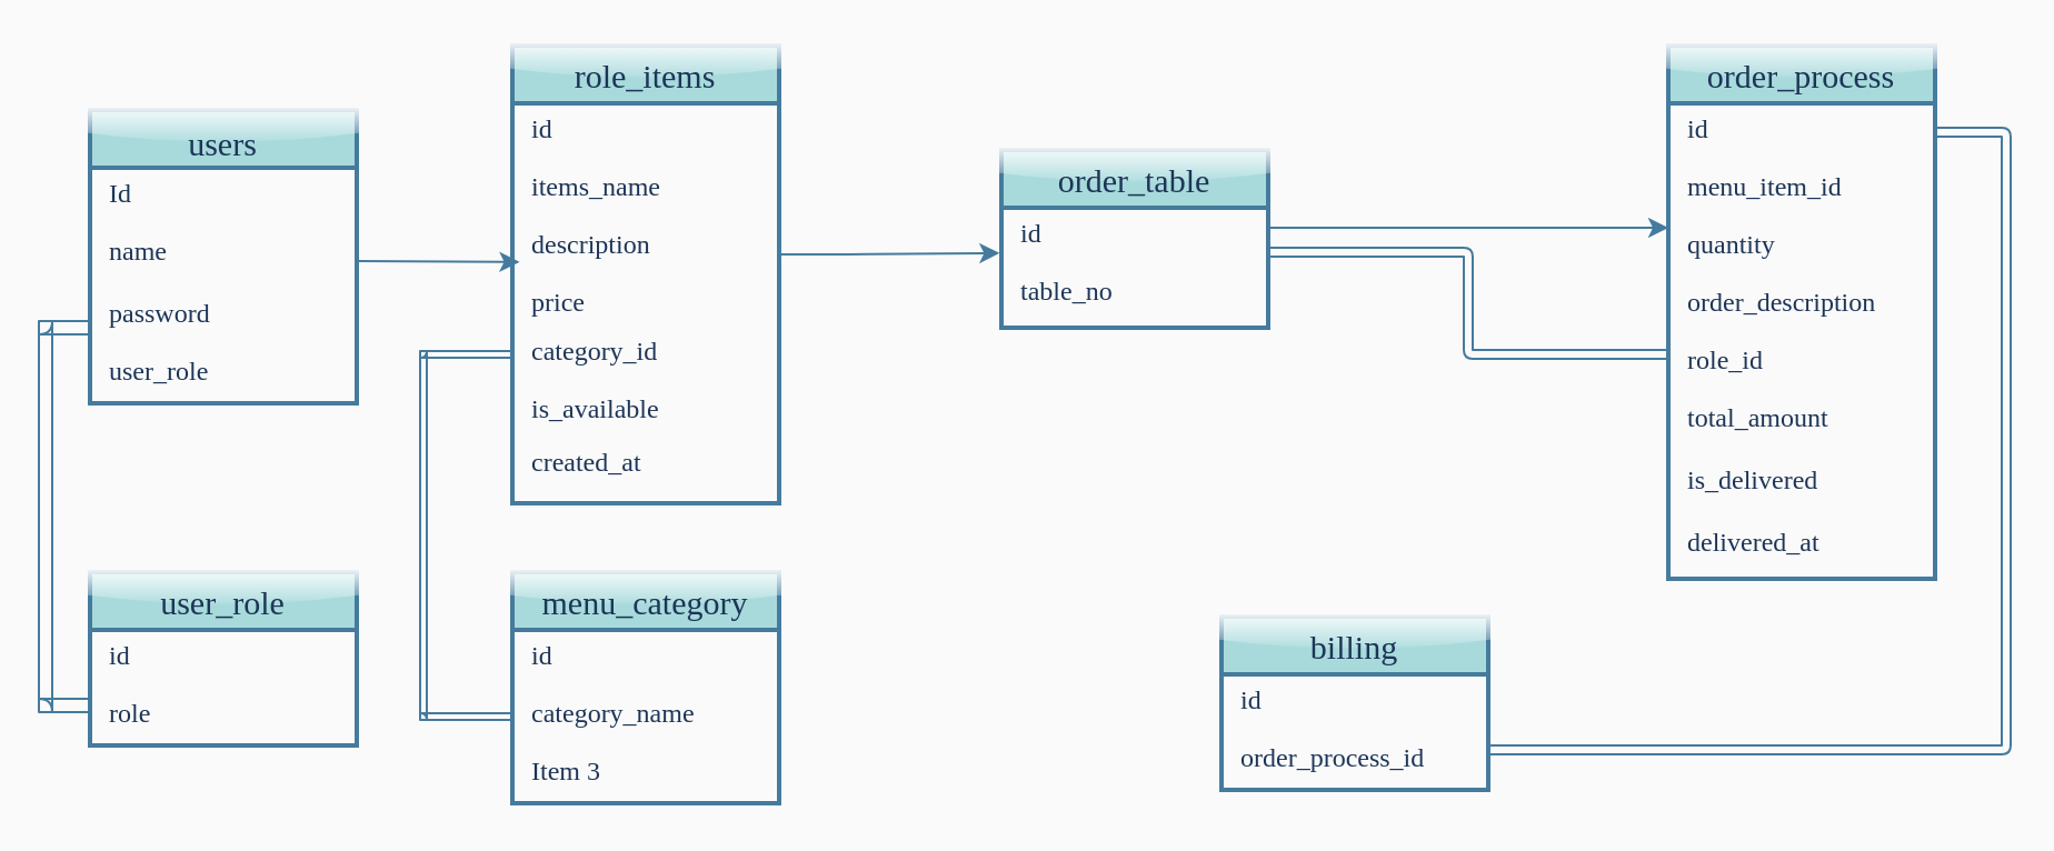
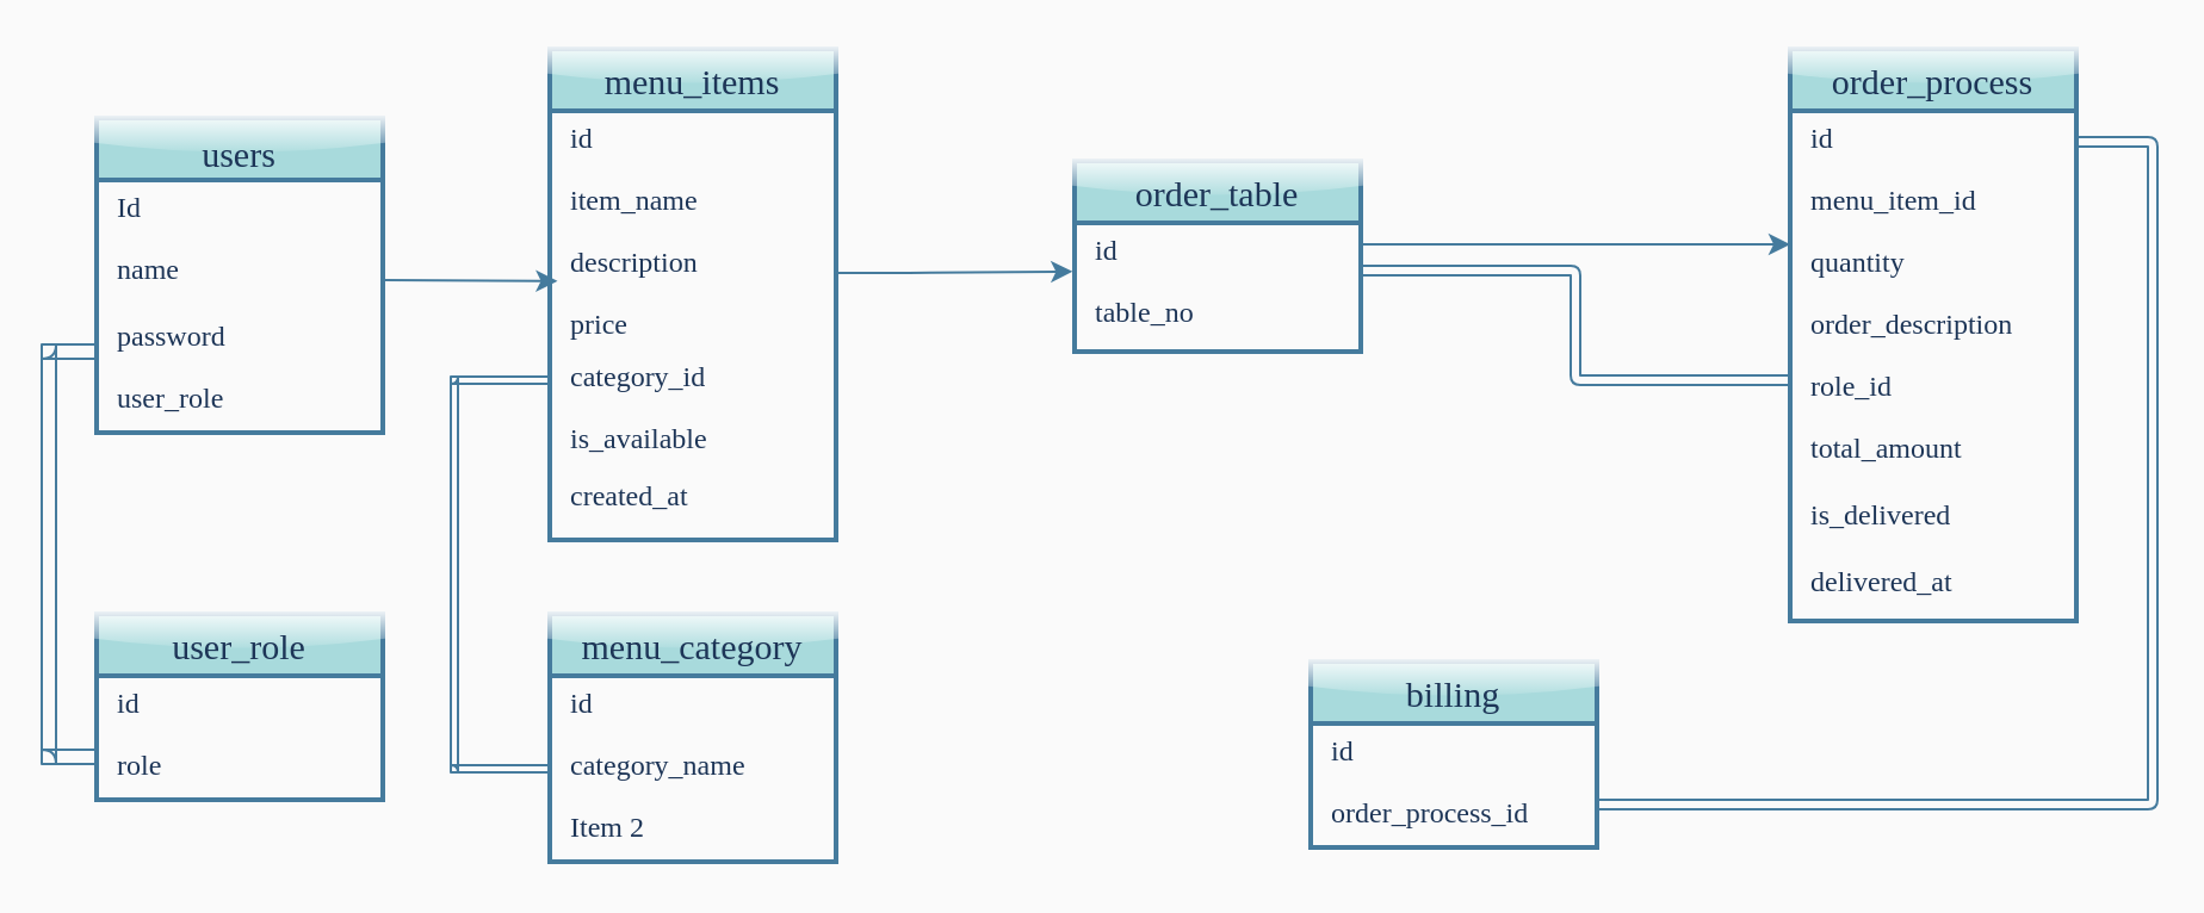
  <mxCell id="0" />
  <mxCell id="1" parent="0" />
  <mxCell id="2" value="users&#10;" style="swimlane;fontStyle=0;childLayout=stackLayout;horizontal=1;startSize=26;horizontalStack=0;resizeParent=1;resizeParentMax=0;resizeLast=0;collapsible=1;marginBottom=0;fontSize=15;verticalAlign=top;strokeWidth=2;fontFamily=Comic Sans MS;flipH=1;shadow=0;glass=1;align=center;swimlaneFillColor=none;strokeColor=#457B9D;fontColor=#1D3557;fillColor=#A8DADC;" vertex="1" parent="1"><mxGeometry x="40" y="49" width="120" height="132" as="geometry" /></mxCell>
  <mxCell id="3" value="Id" style="text;align=left;verticalAlign=top;spacingLeft=7;spacingRight=0;overflow=hidden;rotatable=0;points=[[0,0.5],[1,0.5]];portConstraint=eastwest;strokeWidth=2;fontFamily=Comic Sans MS;flipH=1;shadow=0;glass=1;fontColor=#1D3557;labelBackgroundColor=none;spacingTop=-2;spacingBottom=0;fontSize=12;" vertex="1" parent="2"><mxGeometry y="26" width="120" height="26" as="geometry" /></mxCell>
  <mxCell id="4" value="name" style="text;align=left;verticalAlign=top;spacingLeft=7;spacingRight=0;overflow=hidden;rotatable=0;points=[[0,0.5],[1,0.5]];portConstraint=eastwest;strokeWidth=2;fontFamily=Comic Sans MS;flipH=1;shadow=0;glass=1;fontColor=#1D3557;labelBackgroundColor=none;spacingTop=-2;spacingBottom=0;fontSize=12;" vertex="1" parent="2"><mxGeometry y="52" width="120" height="28" as="geometry" /></mxCell>
  <mxCell id="5" value="password" style="text;align=left;verticalAlign=top;spacingLeft=7;spacingRight=0;overflow=hidden;rotatable=0;points=[[0,0.5],[1,0.5]];portConstraint=eastwest;strokeWidth=2;fontFamily=Comic Sans MS;flipH=1;shadow=0;glass=1;fontColor=#1D3557;labelBackgroundColor=none;spacingTop=-2;spacingBottom=0;fontSize=12;" vertex="1" parent="2"><mxGeometry y="80" width="120" height="26" as="geometry" /></mxCell>
  <mxCell id="6" value="user_role" style="text;align=left;verticalAlign=top;spacingLeft=7;spacingRight=0;overflow=hidden;rotatable=0;points=[[0,0.5],[1,0.5]];portConstraint=eastwest;strokeWidth=2;fontFamily=Comic Sans MS;flipH=1;shadow=0;glass=1;fontColor=#1D3557;labelBackgroundColor=none;spacingTop=-2;spacingBottom=0;fontSize=12;" vertex="1" parent="2"><mxGeometry y="106" width="120" height="26" as="geometry" /></mxCell>
  <mxCell id="7" value="order_table" style="swimlane;fontStyle=0;childLayout=stackLayout;horizontal=1;startSize=26;horizontalStack=0;resizeParent=1;resizeParentMax=0;resizeLast=0;collapsible=1;marginBottom=0;fontSize=15;strokeWidth=2;fontFamily=Comic Sans MS;flipH=1;shadow=0;glass=1;align=center;swimlaneFillColor=none;strokeColor=#457B9D;fontColor=#1D3557;fillColor=#A8DADC;" vertex="1" parent="1"><mxGeometry x="450" y="67" width="120" height="80" as="geometry" /></mxCell>
  <mxCell id="8" value="id" style="text;align=left;verticalAlign=top;spacingLeft=7;spacingRight=0;overflow=hidden;rotatable=0;points=[[0,0.5],[1,0.5]];portConstraint=eastwest;strokeWidth=2;fontFamily=Comic Sans MS;flipH=1;shadow=0;glass=1;fontColor=#1D3557;labelBackgroundColor=none;spacingTop=-2;spacingBottom=0;fontSize=12;" vertex="1" parent="7"><mxGeometry y="26" width="120" height="26" as="geometry" /></mxCell>
  <mxCell id="9" value="table_no" style="text;align=left;verticalAlign=top;spacingLeft=7;spacingRight=0;overflow=hidden;rotatable=0;points=[[0,0.5],[1,0.5]];portConstraint=eastwest;strokeWidth=2;fontFamily=Comic Sans MS;flipH=1;shadow=0;glass=1;fontColor=#1D3557;labelBackgroundColor=none;spacingTop=-2;spacingBottom=0;fontSize=12;" vertex="1" parent="7"><mxGeometry y="52" width="120" height="28" as="geometry" /></mxCell>
  <mxCell id="10" value="menu_category" style="swimlane;fontStyle=0;childLayout=stackLayout;horizontal=1;startSize=26;horizontalStack=0;resizeParent=1;resizeParentMax=0;resizeLast=0;collapsible=1;marginBottom=0;fontSize=15;strokeWidth=2;fontFamily=Comic Sans MS;flipH=1;shadow=0;glass=1;align=center;swimlaneFillColor=none;strokeColor=#457B9D;fontColor=#1D3557;fillColor=#A8DADC;" vertex="1" parent="1"><mxGeometry x="230" y="257" width="120" height="104" as="geometry" /></mxCell>
  <mxCell id="11" value="id" style="text;align=left;verticalAlign=top;spacingLeft=7;spacingRight=0;overflow=hidden;rotatable=0;points=[[0,0.5],[1,0.5]];portConstraint=eastwest;strokeWidth=2;fontFamily=Comic Sans MS;flipH=1;shadow=0;glass=1;fontColor=#1D3557;labelBackgroundColor=none;spacingTop=-2;spacingBottom=0;fontSize=12;" vertex="1" parent="10"><mxGeometry y="26" width="120" height="26" as="geometry" /></mxCell>
  <mxCell id="12" value="category_name" style="text;align=left;verticalAlign=top;spacingLeft=7;spacingRight=0;overflow=hidden;rotatable=0;points=[[0,0.5],[1,0.5]];portConstraint=eastwest;strokeWidth=2;fontFamily=Comic Sans MS;flipH=1;shadow=0;glass=1;fontColor=#1D3557;labelBackgroundColor=none;spacingTop=-2;spacingBottom=0;fontSize=12;" vertex="1" parent="10"><mxGeometry y="52" width="120" height="26" as="geometry" /></mxCell>
- <mxCell id="13" value="Item 3" style="text;align=left;verticalAlign=top;spacingLeft=7;spacingRight=0;overflow=hidden;rotatable=0;points=[[0,0.5],[1,0.5]];portConstraint=eastwest;strokeWidth=2;fontFamily=Comic Sans MS;flipH=1;shadow=0;glass=1;fontColor=#1D3557;labelBackgroundColor=none;spacingTop=-2;spacingBottom=0;fontSize=12;" vertex="1" parent="10"><mxGeometry y="78" width="120" height="26" as="geometry" /></mxCell>
+ <mxCell id="13" value="Item 2" style="text;align=left;verticalAlign=top;spacingLeft=7;spacingRight=0;overflow=hidden;rotatable=0;points=[[0,0.5],[1,0.5]];portConstraint=eastwest;strokeWidth=2;fontFamily=Comic Sans MS;flipH=1;shadow=0;glass=1;fontColor=#1D3557;labelBackgroundColor=none;spacingTop=-2;spacingBottom=0;fontSize=12;" vertex="1" parent="10"><mxGeometry y="78" width="120" height="26" as="geometry" /></mxCell>
  <mxCell id="14" value="user_role" style="swimlane;fontStyle=0;childLayout=stackLayout;horizontal=1;startSize=26;horizontalStack=0;resizeParent=1;resizeParentMax=0;resizeLast=0;collapsible=1;marginBottom=0;fontSize=15;strokeWidth=2;fontFamily=Comic Sans MS;flipH=1;shadow=0;glass=1;arcSize=0;align=center;swimlaneFillColor=none;strokeColor=#457B9D;fontColor=#1D3557;fillColor=#A8DADC;" vertex="1" parent="1"><mxGeometry x="40" y="257" width="120" height="78" as="geometry" /></mxCell>
  <mxCell id="15" value="id" style="text;align=left;verticalAlign=top;spacingLeft=7;spacingRight=0;overflow=hidden;rotatable=0;points=[[0,0.5],[1,0.5]];portConstraint=eastwest;strokeWidth=2;fontFamily=Comic Sans MS;flipH=1;shadow=0;glass=1;fontColor=#1D3557;labelBackgroundColor=none;spacingTop=-2;spacingBottom=0;fontSize=12;" vertex="1" parent="14"><mxGeometry y="26" width="120" height="26" as="geometry" /></mxCell>
  <mxCell id="16" value="role" style="text;align=left;verticalAlign=top;spacingLeft=7;spacingRight=0;overflow=hidden;rotatable=0;points=[[0,0.5],[1,0.5]];portConstraint=eastwest;strokeWidth=2;fontFamily=Comic Sans MS;flipH=1;shadow=0;glass=1;fontColor=#1D3557;labelBackgroundColor=none;spacingTop=-2;spacingBottom=0;fontSize=12;" vertex="1" parent="14"><mxGeometry y="52" width="120" height="26" as="geometry" /></mxCell>
  <mxCell id="17" value="billing" style="swimlane;fontStyle=0;childLayout=stackLayout;horizontal=1;startSize=26;horizontalStack=0;resizeParent=1;resizeParentMax=0;resizeLast=0;collapsible=1;marginBottom=0;fontSize=15;strokeWidth=2;fontFamily=Comic Sans MS;flipH=1;shadow=0;glass=1;align=center;swimlaneFillColor=none;strokeColor=#457B9D;fontColor=#1D3557;fillColor=#A8DADC;" vertex="1" parent="1"><mxGeometry x="549" y="277" width="120" height="78" as="geometry" /></mxCell>
  <mxCell id="18" value="id" style="text;align=left;verticalAlign=top;spacingLeft=7;spacingRight=0;overflow=hidden;rotatable=0;points=[[0,0.5],[1,0.5]];portConstraint=eastwest;strokeWidth=2;fontFamily=Comic Sans MS;flipH=1;shadow=0;glass=1;fontColor=#1D3557;labelBackgroundColor=none;spacingTop=-2;spacingBottom=0;fontSize=12;" vertex="1" parent="17"><mxGeometry y="26" width="120" height="26" as="geometry" /></mxCell>
  <mxCell id="19" value="order_process_id" style="text;align=left;verticalAlign=top;spacingLeft=7;spacingRight=0;overflow=hidden;rotatable=0;points=[[0,0.5],[1,0.5]];portConstraint=eastwest;strokeWidth=2;fontFamily=Comic Sans MS;flipH=1;shadow=0;glass=1;fontColor=#1D3557;labelBackgroundColor=none;spacingTop=-2;spacingBottom=0;fontSize=12;" vertex="1" parent="17"><mxGeometry y="52" width="120" height="26" as="geometry" /></mxCell>
  <mxCell id="20" value="order_process" style="swimlane;fontStyle=0;childLayout=stackLayout;horizontal=1;startSize=26;horizontalStack=0;resizeParent=1;resizeParentMax=0;resizeLast=0;collapsible=1;marginBottom=0;fontSize=15;strokeWidth=2;fontFamily=Comic Sans MS;flipH=1;shadow=0;glass=1;align=center;swimlaneFillColor=none;strokeColor=#457B9D;fontColor=#1D3557;fillColor=#A8DADC;" vertex="1" parent="1"><mxGeometry x="750" y="20" width="120" height="240" as="geometry" /></mxCell>
  <mxCell id="21" value="id&#10;" style="text;align=left;verticalAlign=top;spacingLeft=7;spacingRight=0;overflow=hidden;rotatable=0;points=[[0,0.5],[1,0.5]];portConstraint=eastwest;strokeWidth=2;fontFamily=Comic Sans MS;flipH=1;shadow=0;glass=1;fontColor=#1D3557;labelBackgroundColor=none;spacingTop=-2;spacingBottom=0;fontSize=12;" vertex="1" parent="20"><mxGeometry y="26" width="120" height="26" as="geometry" /></mxCell>
  <mxCell id="22" value="menu_item_id" style="text;align=left;verticalAlign=top;spacingLeft=7;spacingRight=0;overflow=hidden;rotatable=0;points=[[0,0.5],[1,0.5]];portConstraint=eastwest;strokeWidth=2;fontFamily=Comic Sans MS;flipH=1;shadow=0;glass=1;fontColor=#1D3557;labelBackgroundColor=none;spacingTop=-2;spacingBottom=0;fontSize=12;" vertex="1" parent="20"><mxGeometry y="52" width="120" height="26" as="geometry" /></mxCell>
  <mxCell id="23" value="quantity" style="text;align=left;verticalAlign=top;spacingLeft=7;spacingRight=0;overflow=hidden;rotatable=0;points=[[0,0.5],[1,0.5]];portConstraint=eastwest;strokeWidth=2;fontFamily=Comic Sans MS;flipH=1;shadow=0;glass=1;fontColor=#1D3557;labelBackgroundColor=none;spacingTop=-2;spacingBottom=0;fontSize=12;" vertex="1" parent="20"><mxGeometry y="78" width="120" height="26" as="geometry" /></mxCell>
  <mxCell id="24" value="order_description" style="text;align=left;verticalAlign=top;spacingLeft=7;spacingRight=0;overflow=hidden;rotatable=0;points=[[0,0.5],[1,0.5]];portConstraint=eastwest;strokeWidth=2;fontFamily=Comic Sans MS;flipH=1;shadow=0;glass=1;fontColor=#1D3557;labelBackgroundColor=none;spacingTop=-2;spacingBottom=0;fontSize=12;" vertex="1" parent="20"><mxGeometry y="104" width="120" height="26" as="geometry" /></mxCell>
  <mxCell id="25" value="role_id" style="text;align=left;verticalAlign=top;spacingLeft=7;spacingRight=0;overflow=hidden;rotatable=0;points=[[0,0.5],[1,0.5]];portConstraint=eastwest;strokeWidth=2;fontFamily=Comic Sans MS;flipH=1;shadow=0;glass=1;fontColor=#1D3557;labelBackgroundColor=none;spacingTop=-2;spacingBottom=0;fontSize=12;" vertex="1" parent="20"><mxGeometry y="130" width="120" height="26" as="geometry" /></mxCell>
  <mxCell id="26" value="total_amount" style="text;align=left;verticalAlign=top;spacingLeft=7;spacingRight=0;overflow=hidden;rotatable=0;points=[[0,0.5],[1,0.5]];portConstraint=eastwest;strokeWidth=2;fontFamily=Comic Sans MS;flipH=1;shadow=0;glass=1;fontColor=#1D3557;labelBackgroundColor=none;spacingTop=-2;spacingBottom=0;fontSize=12;" vertex="1" parent="20"><mxGeometry y="156" width="120" height="28" as="geometry" /></mxCell>
  <mxCell id="27" value="is_delivered" style="text;align=left;verticalAlign=top;spacingLeft=7;spacingRight=0;overflow=hidden;rotatable=0;points=[[0,0.5],[1,0.5]];portConstraint=eastwest;strokeWidth=2;fontFamily=Comic Sans MS;flipH=1;shadow=0;glass=1;fontColor=#1D3557;labelBackgroundColor=none;spacingTop=-2;spacingBottom=0;fontSize=12;" vertex="1" parent="20"><mxGeometry y="184" width="120" height="28" as="geometry" /></mxCell>
  <mxCell id="28" value="delivered_at" style="text;align=left;verticalAlign=top;spacingLeft=7;spacingRight=0;overflow=hidden;rotatable=0;points=[[0,0.5],[1,0.5]];portConstraint=eastwest;strokeWidth=2;fontFamily=Comic Sans MS;flipH=1;shadow=0;glass=1;fontColor=#1D3557;labelBackgroundColor=none;spacingTop=-2;spacingBottom=0;fontSize=12;" vertex="1" parent="20"><mxGeometry y="212" width="120" height="28" as="geometry" /></mxCell>
  <mxCell id="29" value="" style="edgeStyle=none;orthogonalLoop=1;jettySize=auto;fontFamily=Comic Sans MS;fontSize=12;startSize=26;labelBackgroundColor=none;strokeColor=#457B9D;fontColor=#1D3557;align=left;spacingTop=-2;spacingRight=0;spacingBottom=0;spacingLeft=7;shadow=0;" edge="1" parent="1"><mxGeometry relative="1" as="geometry"><mxPoint x="750" y="102" as="targetPoint" /><mxPoint x="570" y="102" as="sourcePoint" /></mxGeometry></mxCell>
  <mxCell id="30" value="" style="edgeStyle=orthogonalEdgeStyle;orthogonalLoop=1;jettySize=auto;entryX=1.007;entryY=0.785;entryDx=0;entryDy=0;entryPerimeter=0;fontColor=#1D3557;strokeColor=#457B9D;fillColor=#A8DADC;align=left;labelBackgroundColor=none;spacingTop=-2;spacingRight=0;spacingBottom=0;spacingLeft=7;shadow=0;fontSize=12;" edge="1" parent="1" source="31" target="8"><mxGeometry relative="1" as="geometry"><Array as="points"><mxPoint x="380" y="114" /><mxPoint x="380" y="114" /></Array></mxGeometry></mxCell>
- <mxCell id="31" value="role_items" style="swimlane;fontStyle=0;childLayout=stackLayout;horizontal=1;startSize=26;horizontalStack=0;resizeParent=1;resizeParentMax=0;resizeLast=0;collapsible=1;marginBottom=0;fontSize=15;strokeWidth=2;shadow=0;fontFamily=Comic Sans MS;flipH=1;glass=1;align=center;swimlaneFillColor=none;strokeColor=#457B9D;fontColor=#1D3557;fillColor=#A8DADC;" vertex="1" parent="1"><mxGeometry x="230" y="20" width="120" height="206" as="geometry" /></mxCell>
+ <mxCell id="31" value="menu_items" style="swimlane;fontStyle=0;childLayout=stackLayout;horizontal=1;startSize=26;horizontalStack=0;resizeParent=1;resizeParentMax=0;resizeLast=0;collapsible=1;marginBottom=0;fontSize=15;strokeWidth=2;shadow=0;fontFamily=Comic Sans MS;flipH=1;glass=1;align=center;swimlaneFillColor=none;strokeColor=#457B9D;fontColor=#1D3557;fillColor=#A8DADC;" vertex="1" parent="1"><mxGeometry x="230" y="20" width="120" height="206" as="geometry" /></mxCell>
  <mxCell id="32" value="id&#10;" style="text;align=left;verticalAlign=top;spacingLeft=7;spacingRight=0;overflow=hidden;rotatable=0;points=[[0,0.5],[1,0.5]];portConstraint=eastwest;strokeWidth=2;fontFamily=Comic Sans MS;flipH=1;shadow=0;glass=1;fontColor=#1D3557;labelBackgroundColor=none;spacingTop=-2;spacingBottom=0;fontSize=12;" vertex="1" parent="31"><mxGeometry y="26" width="120" height="26" as="geometry" /></mxCell>
- <mxCell id="33" value="items_name" style="text;align=left;verticalAlign=top;spacingLeft=7;spacingRight=0;overflow=hidden;rotatable=0;points=[[0,0.5],[1,0.5]];portConstraint=eastwest;strokeWidth=2;fontFamily=Comic Sans MS;flipH=1;shadow=0;glass=1;fontColor=#1D3557;labelBackgroundColor=none;spacingTop=-2;spacingBottom=0;fontSize=12;" vertex="1" parent="31"><mxGeometry y="52" width="120" height="26" as="geometry" /></mxCell>
+ <mxCell id="33" value="item_name" style="text;align=left;verticalAlign=top;spacingLeft=7;spacingRight=0;overflow=hidden;rotatable=0;points=[[0,0.5],[1,0.5]];portConstraint=eastwest;strokeWidth=2;fontFamily=Comic Sans MS;flipH=1;shadow=0;glass=1;fontColor=#1D3557;labelBackgroundColor=none;spacingTop=-2;spacingBottom=0;fontSize=12;" vertex="1" parent="31"><mxGeometry y="52" width="120" height="26" as="geometry" /></mxCell>
  <mxCell id="34" value="description" style="text;align=left;verticalAlign=top;spacingLeft=7;spacingRight=0;overflow=hidden;rotatable=0;points=[[0,0.5],[1,0.5]];portConstraint=eastwest;strokeWidth=2;fontFamily=Comic Sans MS;flipH=1;shadow=0;glass=1;fontColor=#1D3557;labelBackgroundColor=none;spacingTop=-2;spacingBottom=0;fontSize=12;" vertex="1" parent="31"><mxGeometry y="78" width="120" height="26" as="geometry" /></mxCell>
  <mxCell id="35" value="price" style="text;align=left;verticalAlign=top;spacingLeft=7;spacingRight=0;overflow=hidden;rotatable=0;points=[[0,0.5],[1,0.5]];portConstraint=eastwest;strokeWidth=2;fontFamily=Comic Sans MS;flipH=1;shadow=0;glass=1;fontColor=#1D3557;labelBackgroundColor=none;spacingTop=-2;spacingBottom=0;fontSize=12;" vertex="1" parent="31"><mxGeometry y="104" width="120" height="22" as="geometry" /></mxCell>
  <mxCell id="36" value="category_id" style="text;align=left;verticalAlign=top;spacingLeft=7;spacingRight=0;overflow=hidden;rotatable=0;points=[[0,0.5],[1,0.5]];portConstraint=eastwest;strokeWidth=2;fontFamily=Comic Sans MS;flipH=1;shadow=0;glass=1;fontColor=#1D3557;labelBackgroundColor=none;spacingTop=-2;spacingBottom=0;fontSize=12;" vertex="1" parent="31"><mxGeometry y="126" width="120" height="26" as="geometry" /></mxCell>
  <mxCell id="37" value="is_available" style="text;align=left;verticalAlign=top;spacingLeft=7;spacingRight=0;overflow=hidden;rotatable=0;points=[[0,0.5],[1,0.5]];portConstraint=eastwest;strokeWidth=2;fontFamily=Comic Sans MS;flipH=1;shadow=0;glass=1;fontColor=#1D3557;labelBackgroundColor=none;spacingTop=-2;spacingBottom=0;fontSize=12;" vertex="1" parent="31"><mxGeometry y="152" width="120" height="24" as="geometry" /></mxCell>
  <mxCell id="38" value="created_at" style="text;align=left;verticalAlign=top;spacingLeft=7;spacingRight=0;overflow=hidden;rotatable=0;points=[[0,0.5],[1,0.5]];portConstraint=eastwest;strokeWidth=2;fontFamily=Comic Sans MS;flipH=1;shadow=0;glass=1;fontColor=#1D3557;labelBackgroundColor=none;spacingTop=-2;spacingBottom=0;fontSize=12;" vertex="1" parent="31"><mxGeometry y="176" width="120" height="30" as="geometry" /></mxCell>
  <mxCell id="39" value="" style="edgeStyle=none;orthogonalLoop=1;jettySize=auto;entryX=0.973;entryY=-0.1;entryDx=0;entryDy=0;entryPerimeter=0;fontFamily=Comic Sans MS;fontSize=12;startSize=26;labelBackgroundColor=none;strokeColor=#457B9D;fontColor=#1D3557;align=left;spacingTop=-2;spacingRight=0;spacingBottom=0;spacingLeft=7;shadow=0;" edge="1" parent="1"><mxGeometry relative="1" as="geometry"><mxPoint x="160" y="117" as="sourcePoint" /><mxPoint x="233.24" y="117.4" as="targetPoint" /></mxGeometry></mxCell>
  <mxCell id="40" value="" style="edgeStyle=orthogonalEdgeStyle;shape=link;orthogonalLoop=1;jettySize=auto;fontFamily=Comic Sans MS;fontSize=12;startSize=26;entryX=0;entryY=0.5;entryDx=0;entryDy=0;labelBackgroundColor=none;strokeColor=#457B9D;fontColor=#1D3557;align=left;spacingTop=-2;spacingRight=0;spacingBottom=0;spacingLeft=7;shadow=0;width=-3;exitX=0;exitY=0.5;exitDx=0;exitDy=0;" edge="1" parent="1" source="12" target="36"><mxGeometry relative="1" as="geometry"><mxPoint x="220" y="147" as="targetPoint" /><mxPoint x="230" y="337" as="sourcePoint" /><Array as="points"><mxPoint x="190" y="322" /><mxPoint x="190" y="159" /></Array></mxGeometry></mxCell>
  <mxCell id="41" value="" style="edgeStyle=orthogonalEdgeStyle;shape=link;orthogonalLoop=1;jettySize=auto;fontFamily=Comic Sans MS;fontSize=12;startSize=26;labelBackgroundColor=none;strokeColor=#457B9D;fontColor=#1D3557;width=-6;align=left;spacingTop=-2;spacingRight=0;spacingBottom=0;spacingLeft=7;shadow=0;" edge="1" parent="1"><mxGeometry relative="1" as="geometry"><mxPoint x="40" y="147" as="targetPoint" /><mxPoint x="40" y="317" as="sourcePoint" /><Array as="points"><mxPoint x="40" y="317" /><mxPoint x="20" y="317" /><mxPoint x="20" y="147" /></Array></mxGeometry></mxCell>
  <mxCell id="42" style="edgeStyle=orthogonalEdgeStyle;shape=link;orthogonalLoop=1;jettySize=auto;html=0;shadow=0;labelBackgroundColor=none;fontColor=#1D3557;strokeColor=#457B9D;fillColor=#A8DADC;align=left;startSize=6;strokeWidth=1;endSize=22;targetPerimeterSpacing=4;sourcePerimeterSpacing=-4;fontSize=12;" edge="1" parent="1"><mxGeometry relative="1" as="geometry"><mxPoint x="750" y="159" as="targetPoint" /><mxPoint x="570" y="113" as="sourcePoint" /><Array as="points"><mxPoint x="660" y="113" /><mxPoint x="660" y="159" /></Array></mxGeometry></mxCell>
  <mxCell id="43" style="edgeStyle=orthogonalEdgeStyle;shape=link;orthogonalLoop=1;jettySize=auto;html=0;shadow=0;labelBackgroundColor=none;fontColor=#1D3557;startSize=6;endSize=22;sourcePerimeterSpacing=-4;targetPerimeterSpacing=4;strokeColor=#457B9D;strokeWidth=1;fillColor=#A8DADC;align=left;fontSize=12;" edge="1" parent="1"><mxGeometry relative="1" as="geometry"><mxPoint x="670" y="337" as="targetPoint" /><mxPoint x="870" y="59" as="sourcePoint" /><Array as="points"><mxPoint x="902" y="59" /><mxPoint x="902" y="337" /></Array></mxGeometry></mxCell>
